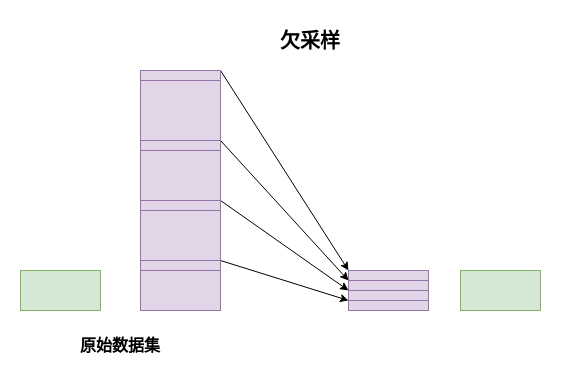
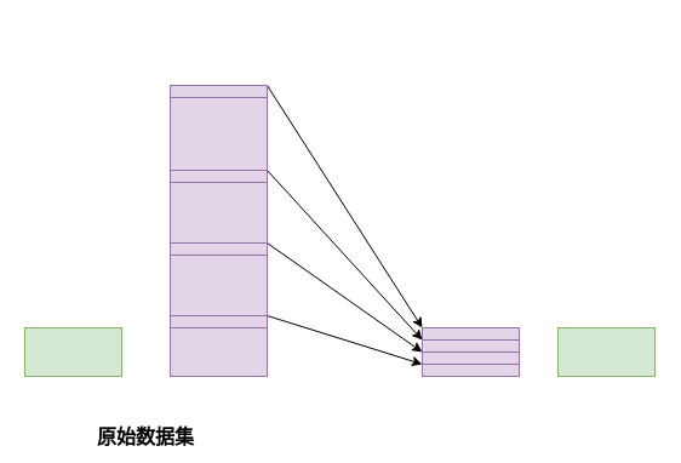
  <mxCell id="0" />
  <mxCell id="1" parent="0" />
  <mxCell id="2" value="" style="rounded=0;whiteSpace=wrap;html=1;fillColor=#d5e8d4;strokeColor=#82b366;" vertex="1" parent="1"><mxGeometry x="20" y="270" width="80" height="40" as="geometry" /></mxCell>
  <mxCell id="3" style="edgeStyle=none;rounded=0;orthogonalLoop=1;jettySize=auto;html=1;entryX=0;entryY=1;entryDx=0;entryDy=0;exitX=1;exitY=1;exitDx=0;exitDy=0;" edge="1" parent="1" source="6" target="13"><mxGeometry relative="1" as="geometry"><mxPoint x="230" y="260" as="sourcePoint" /></mxGeometry></mxCell>
  <mxCell id="4" value="" style="rounded=0;whiteSpace=wrap;html=1;fillColor=#e1d5e7;strokeColor=#9673a6;" vertex="1" parent="1"><mxGeometry x="140" y="260" width="80" height="10" as="geometry" /></mxCell>
  <mxCell id="5" value="" style="rounded=0;whiteSpace=wrap;html=1;fillColor=#e1d5e7;strokeColor=#9673a6;" vertex="1" parent="1"><mxGeometry x="140" y="270" width="80" height="40" as="geometry" /></mxCell>
  <mxCell id="6" value="" style="rounded=0;whiteSpace=wrap;html=1;fillColor=#e1d5e7;strokeColor=#9673a6;" vertex="1" parent="1"><mxGeometry x="140" y="200" width="80" height="60" as="geometry" /></mxCell>
  <mxCell id="7" value="" style="rounded=0;whiteSpace=wrap;html=1;fillColor=#e1d5e7;strokeColor=#9673a6;" vertex="1" parent="1"><mxGeometry x="140" y="150" width="80" height="50" as="geometry" /></mxCell>
  <mxCell id="8" style="edgeStyle=none;rounded=0;orthogonalLoop=1;jettySize=auto;html=1;entryX=0;entryY=0;entryDx=0;entryDy=0;exitX=1;exitY=0;exitDx=0;exitDy=0;" edge="1" parent="1" source="9" target="13"><mxGeometry relative="1" as="geometry" /></mxCell>
  <mxCell id="9" value="" style="rounded=0;whiteSpace=wrap;html=1;fillColor=#e1d5e7;strokeColor=#9673a6;" vertex="1" parent="1"><mxGeometry x="140" y="200" width="80" height="10" as="geometry" /></mxCell>
  <mxCell id="10" value="" style="rounded=0;whiteSpace=wrap;html=1;fillColor=#e1d5e7;strokeColor=#9673a6;" vertex="1" parent="1"><mxGeometry x="348" y="300" width="80" height="10" as="geometry" /></mxCell>
  <mxCell id="11" value="" style="rounded=0;whiteSpace=wrap;html=1;fillColor=#e1d5e7;strokeColor=#9673a6;" vertex="1" parent="1"><mxGeometry x="348" y="270" width="80" height="10" as="geometry" /></mxCell>
  <mxCell id="12" value="" style="rounded=0;whiteSpace=wrap;html=1;fillColor=#e1d5e7;strokeColor=#9673a6;" vertex="1" parent="1"><mxGeometry x="348" y="280" width="80" height="10" as="geometry" /></mxCell>
  <mxCell id="13" value="" style="rounded=0;whiteSpace=wrap;html=1;fillColor=#e1d5e7;strokeColor=#9673a6;" vertex="1" parent="1"><mxGeometry x="348" y="290" width="80" height="10" as="geometry" /></mxCell>
  <mxCell id="14" style="edgeStyle=none;rounded=0;orthogonalLoop=1;jettySize=auto;html=1;entryX=0;entryY=0;entryDx=0;entryDy=0;exitX=1;exitY=0;exitDx=0;exitDy=0;" edge="1" parent="1" source="15" target="12"><mxGeometry relative="1" as="geometry" /></mxCell>
  <mxCell id="15" value="" style="rounded=0;whiteSpace=wrap;html=1;fillColor=#e1d5e7;strokeColor=#9673a6;" vertex="1" parent="1"><mxGeometry x="140" y="140" width="80" height="10" as="geometry" /></mxCell>
  <mxCell id="16" value="" style="rounded=0;whiteSpace=wrap;html=1;fillColor=#e1d5e7;strokeColor=#9673a6;" vertex="1" parent="1"><mxGeometry x="140" y="80" width="80" height="60" as="geometry" /></mxCell>
  <mxCell id="17" style="rounded=0;orthogonalLoop=1;jettySize=auto;html=1;entryX=0;entryY=0;entryDx=0;entryDy=0;exitX=1;exitY=0;exitDx=0;exitDy=0;" edge="1" parent="1" source="18" target="11"><mxGeometry relative="1" as="geometry" /></mxCell>
  <mxCell id="18" value="" style="rounded=0;whiteSpace=wrap;html=1;fillColor=#e1d5e7;strokeColor=#9673a6;" vertex="1" parent="1"><mxGeometry x="140" y="70" width="80" height="10" as="geometry" /></mxCell>
  <mxCell id="19" value="" style="rounded=0;whiteSpace=wrap;html=1;fillColor=#d5e8d4;strokeColor=#82b366;" vertex="1" parent="1"><mxGeometry x="460" y="270" width="80" height="40" as="geometry" /></mxCell>
- <mxCell id="20" value="&lt;b&gt;&lt;font style=&quot;font-size: 16px&quot;&gt;原始数据集&lt;/font&gt;&lt;/b&gt;" style="text;html=1;strokeColor=none;fillColor=none;align=center;verticalAlign=middle;whiteSpace=wrap;rounded=0;" vertex="1" parent="1"><mxGeometry x="50" y="330" width="140" height="30" as="geometry" /></mxCell>
- <mxCell id="21" value="&lt;b&gt;&lt;font style=&quot;font-size: 20px&quot;&gt;欠采样&lt;/font&gt;&lt;/b&gt;" style="text;html=1;strokeColor=none;fillColor=none;align=center;verticalAlign=middle;whiteSpace=wrap;rounded=0;fontSize=16;" vertex="1" parent="1"><mxGeometry x="260" y="20" width="100" height="40" as="geometry" /></mxCell>
+ <mxCell id="20" value="&lt;b&gt;&lt;font style=&quot;font-size: 16px&quot;&gt;原始数据集&lt;/font&gt;&lt;/b&gt;" style="text;html=1;strokeColor=none;fillColor=none;align=center;verticalAlign=middle;whiteSpace=wrap;rounded=0;" vertex="1" parent="1"><mxGeometry x="50" y="345" width="140" height="30" as="geometry" /></mxCell>
